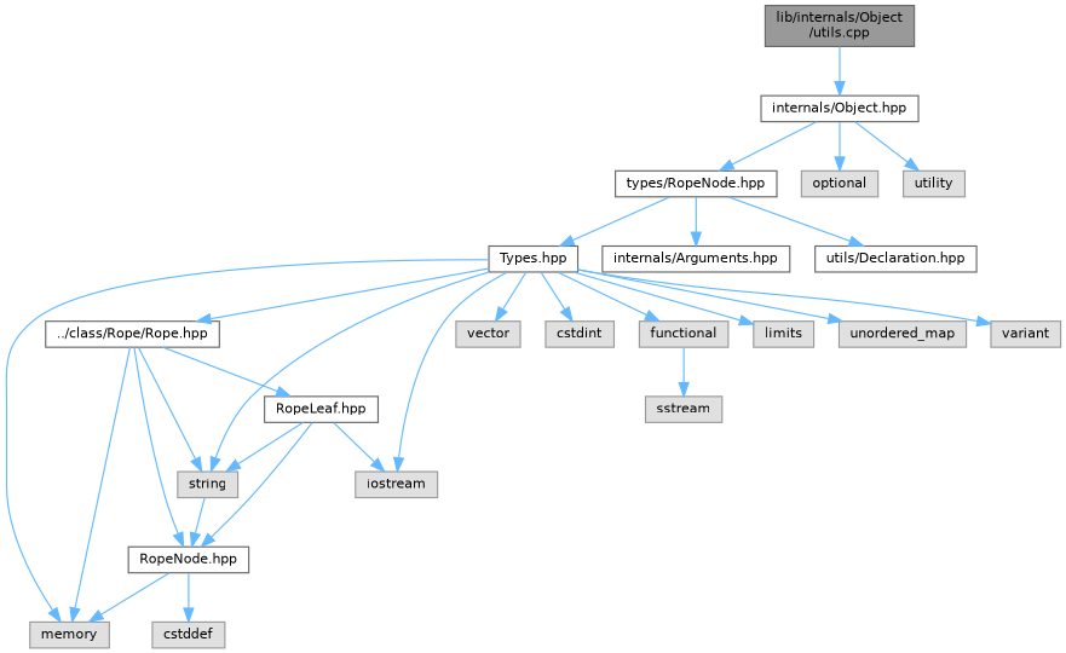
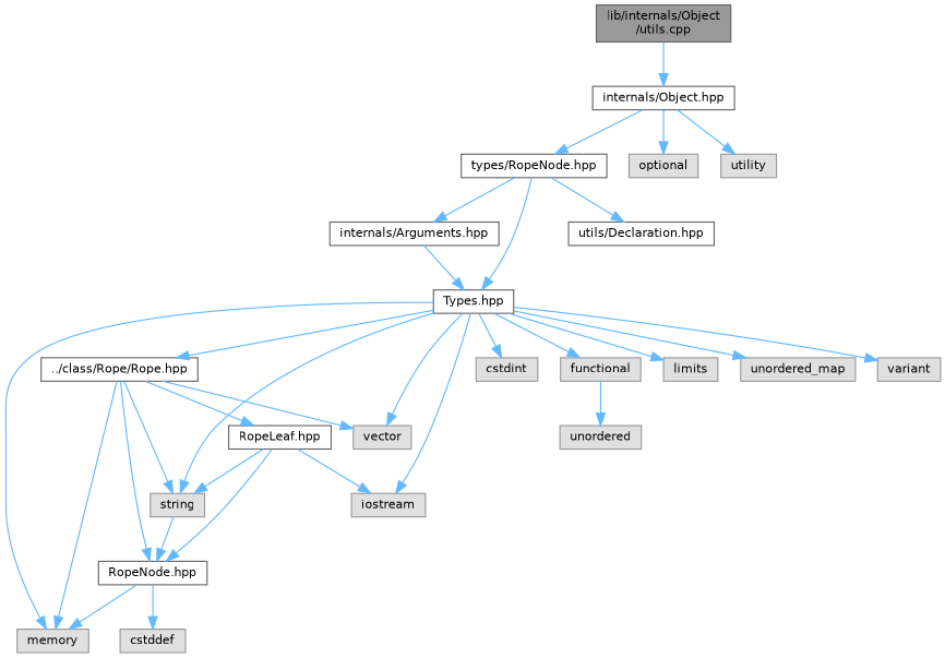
  digraph {
    node [color=grey60 fillcolor="#E0E0E0" fontname=Helvetica fontsize=10 shape=box style=filled]
    edge [color=steelblue1 fontname=Helvetica fontsize=10 labelfontname=Helvetica labelfontsize=10 style=solid]
    n1 [color=gray40 fillcolor=grey60 fontcolor=black height=0.2 label="lib/internals/Object\l/utils.cpp" width=0.4]
    n2 [color=grey40 fillcolor=white height=0.2 label="internals/Object.hpp" width=0.4]
    n3 [color=grey40 fillcolor=white height=0.2 label="types/RopeNode.hpp" width=0.4]
    n4 [height=0.2 label=optional width=0.4]
    n5 [height=0.2 label=utility width=0.4]
    n6 [color=grey40 fillcolor=white height=0.2 label="Types.hpp" width=0.4]
    n7 [color=grey40 fillcolor=white height=0.2 label="internals/Arguments.hpp" width=0.4]
    n8 [color=grey40 fillcolor=white height=0.2 label="utils/Declaration.hpp" width=0.4]
    n9 [color=grey40 fillcolor=white height=0.2 label="../class/Rope/Rope.hpp" width=0.4]
    n10 [height=0.2 label=memory width=0.4]
    n11 [height=0.2 label=string width=0.4]
    n12 [height=0.2 label=iostream width=0.4]
    n13 [height=0.2 label=vector width=0.4]
    n14 [height=0.2 label=cstdint width=0.4]
    n15 [height=0.2 label=functional width=0.4]
    n16 [height=0.2 label=limits width=0.4]
    n17 [height=0.2 label=unordered_map width=0.4]
    n18 [height=0.2 label=variant width=0.4]
    n19 [color=grey40 fillcolor=white height=0.2 label="RopeLeaf.hpp" width=0.4]
    n20 [color=grey40 fillcolor=white height=0.2 label="RopeNode.hpp" width=0.4]
-   n21 [height=0.2 label=sstream width=0.4]
+   n21 [height=0.2 label=unordered width=0.4]
    n22 [height=0.2 label=cstddef width=0.4]
    n1 -> n2
    n2 -> n3
    n2 -> n4
    n2 -> n5
    n3 -> n6
    n3 -> n7
    n3 -> n8
    n6 -> n9
    n6 -> n10
    n6 -> n11
    n6 -> n12
    n6 -> n13
    n6 -> n14
    n6 -> n15
    n6 -> n16
    n6 -> n17
    n6 -> n18
+   n7 -> n6
    n9 -> n10
    n9 -> n11
+   n9 -> n13
    n9 -> n19
    n9 -> n20
    n11 -> n20
    n15 -> n21
    n19 -> n11
    n19 -> n12
    n19 -> n20
    n20 -> n10
    n20 -> n22
  }
